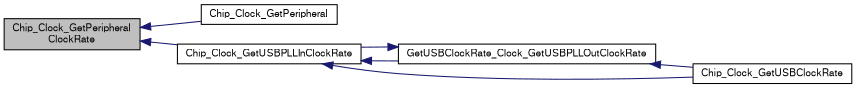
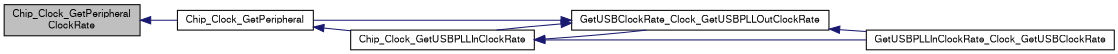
  digraph {
    rankdir=LR
    node [color=black fillcolor=white fontname=FreeSans fontsize=10 shape=record style=filled]
    edge [color=midnightblue dir=back fontname=FreeSans fontsize=10 labelfontname=FreeSans labelfontsize=10 style=solid]
    n1 [fillcolor=grey75 fontcolor=black height=0.2 label="Chip_Clock_GetPeripheral\lClockRate" width=0.4]
    n2 [height=0.2 label=Chip_Clock_GetPeripheral width=0.4]
    n3 [height=0.2 label=Chip_Clock_GetUSBPLLInClockRate width=0.4]
    n4 [height=0.2 label=GetUSBClockRate_Clock_GetUSBPLLOutClockRate width=0.4]
-   n5 [height=0.2 label=Chip_Clock_GetUSBClockRate width=0.4]
+   n5 [height=0.2 label=GetUSBPLLInClockRate_Clock_GetUSBClockRate width=0.4]
    n1 -> n2
-   n1 -> n3
+   n2 -> n3
    n3 -> n4
    n3 -> n5
+   n4 -> n2
    n4 -> n3
    n4 -> n5
  }
